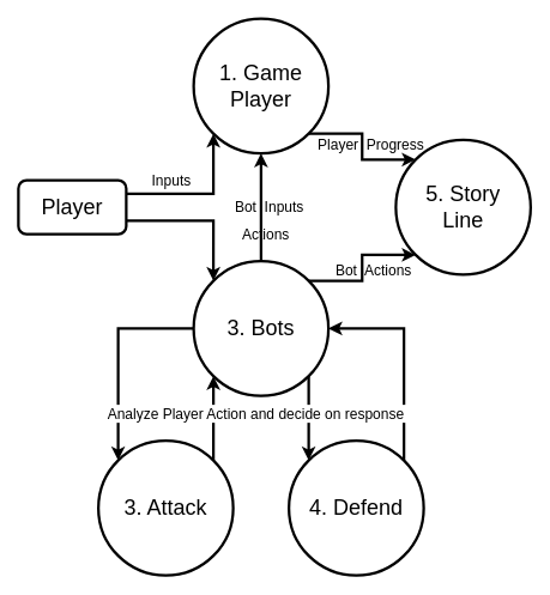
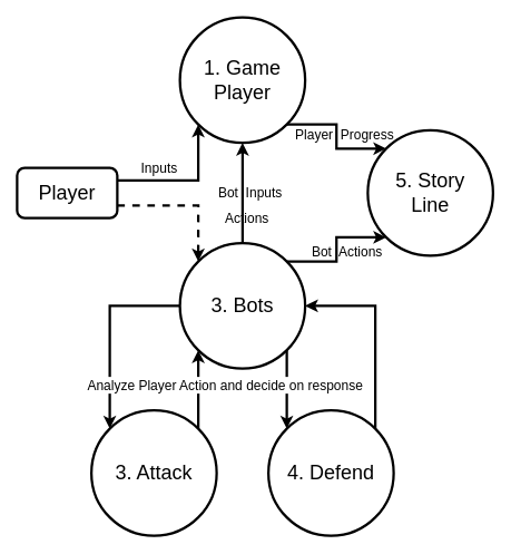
  <mxCell id="0" />
  <mxCell id="1" parent="0" />
- <mxCell id="2" style="edgeStyle=orthogonalEdgeStyle;rounded=0;orthogonalLoop=1;jettySize=auto;html=1;exitX=1;exitY=0.75;exitDx=0;exitDy=0;entryX=0;entryY=0;entryDx=0;entryDy=0;strokeWidth=3;" edge="1" parent="1" source="4" target="11"><mxGeometry relative="1" as="geometry" /></mxCell>
+ <mxCell id="2" style="edgeStyle=orthogonalEdgeStyle;rounded=0;orthogonalLoop=1;jettySize=auto;html=1;exitX=1;exitY=0.75;exitDx=0;exitDy=0;entryX=0;entryY=0;entryDx=0;entryDy=0;strokeWidth=3;dashed=1;" edge="1" parent="1" source="4" target="11"><mxGeometry relative="1" as="geometry" /></mxCell>
  <mxCell id="3" style="edgeStyle=orthogonalEdgeStyle;rounded=0;orthogonalLoop=1;jettySize=auto;html=1;exitX=1;exitY=0.25;exitDx=0;exitDy=0;entryX=0;entryY=1;entryDx=0;entryDy=0;strokeWidth=3;" edge="1" parent="1" source="4" target="6"><mxGeometry relative="1" as="geometry" /></mxCell>
  <mxCell id="4" value="Player" style="rounded=1;whiteSpace=wrap;html=1;fontSize=24;strokeWidth=3;" vertex="1" parent="1"><mxGeometry x="20" y="200" width="120" height="60" as="geometry" /></mxCell>
  <mxCell id="5" style="edgeStyle=orthogonalEdgeStyle;rounded=0;orthogonalLoop=1;jettySize=auto;html=1;exitX=1;exitY=1;exitDx=0;exitDy=0;entryX=0;entryY=0;entryDx=0;entryDy=0;strokeWidth=3;" edge="1" parent="1" source="6" target="12"><mxGeometry relative="1" as="geometry" /></mxCell>
  <mxCell id="6" value="1. Game Player" style="ellipse;whiteSpace=wrap;html=1;aspect=fixed;fontSize=24;strokeWidth=3;" vertex="1" parent="1"><mxGeometry x="215" y="20" width="150" height="150" as="geometry" /></mxCell>
  <mxCell id="7" style="edgeStyle=orthogonalEdgeStyle;rounded=0;orthogonalLoop=1;jettySize=auto;html=1;exitX=0;exitY=0.5;exitDx=0;exitDy=0;entryX=0;entryY=0;entryDx=0;entryDy=0;strokeWidth=3;" edge="1" parent="1" source="11" target="14"><mxGeometry relative="1" as="geometry" /></mxCell>
  <mxCell id="8" style="edgeStyle=orthogonalEdgeStyle;rounded=0;orthogonalLoop=1;jettySize=auto;html=1;exitX=1;exitY=1;exitDx=0;exitDy=0;entryX=0;entryY=0;entryDx=0;entryDy=0;strokeWidth=3;" edge="1" parent="1" source="11" target="16"><mxGeometry relative="1" as="geometry" /></mxCell>
  <mxCell id="9" style="edgeStyle=orthogonalEdgeStyle;rounded=0;orthogonalLoop=1;jettySize=auto;html=1;exitX=1;exitY=0;exitDx=0;exitDy=0;entryX=0;entryY=1;entryDx=0;entryDy=0;strokeWidth=3;" edge="1" parent="1" source="11" target="12"><mxGeometry relative="1" as="geometry" /></mxCell>
  <mxCell id="10" style="edgeStyle=orthogonalEdgeStyle;rounded=0;orthogonalLoop=1;jettySize=auto;html=1;exitX=0.5;exitY=0;exitDx=0;exitDy=0;entryX=0.5;entryY=1;entryDx=0;entryDy=0;fontSize=16;strokeWidth=3;" edge="1" parent="1" source="11" target="6"><mxGeometry relative="1" as="geometry" /></mxCell>
  <mxCell id="11" value="3. Bots" style="ellipse;whiteSpace=wrap;html=1;aspect=fixed;fontSize=24;strokeWidth=3;" vertex="1" parent="1"><mxGeometry x="215" y="290" width="150" height="150" as="geometry" /></mxCell>
  <mxCell id="12" value="&lt;div&gt;5. Story&lt;/div&gt;&lt;div&gt;Line&lt;br&gt;&lt;/div&gt;" style="ellipse;whiteSpace=wrap;html=1;aspect=fixed;fontSize=24;strokeWidth=3;" vertex="1" parent="1"><mxGeometry x="440" y="155" width="150" height="150" as="geometry" /></mxCell>
  <mxCell id="13" style="edgeStyle=orthogonalEdgeStyle;rounded=0;orthogonalLoop=1;jettySize=auto;html=1;exitX=1;exitY=0;exitDx=0;exitDy=0;entryX=0;entryY=1;entryDx=0;entryDy=0;strokeWidth=3;" edge="1" parent="1" source="14" target="11"><mxGeometry relative="1" as="geometry" /></mxCell>
  <mxCell id="14" value="3. Attack" style="ellipse;whiteSpace=wrap;html=1;aspect=fixed;fontSize=24;strokeWidth=3;" vertex="1" parent="1"><mxGeometry x="109" y="490" width="150" height="150" as="geometry" /></mxCell>
  <mxCell id="15" style="edgeStyle=orthogonalEdgeStyle;rounded=0;orthogonalLoop=1;jettySize=auto;html=1;exitX=1;exitY=0;exitDx=0;exitDy=0;entryX=1;entryY=0.5;entryDx=0;entryDy=0;strokeWidth=3;" edge="1" parent="1" source="16" target="11"><mxGeometry relative="1" as="geometry" /></mxCell>
  <mxCell id="16" value="4. Defend" style="ellipse;whiteSpace=wrap;html=1;aspect=fixed;fontSize=24;strokeWidth=3;" vertex="1" parent="1"><mxGeometry x="321" y="490" width="150" height="150" as="geometry" /></mxCell>
  <mxCell id="17" value="Inputs" style="text;html=1;align=center;verticalAlign=middle;resizable=0;points=[];autosize=1;strokeColor=none;fillColor=none;fontSize=16;" vertex="1" parent="1"><mxGeometry x="160" y="190" width="60" height="20" as="geometry" /></mxCell>
  <mxCell id="18" value="Actions" style="text;html=1;align=center;verticalAlign=middle;resizable=0;points=[];autosize=1;strokeColor=none;fillColor=none;fontSize=16;" vertex="1" parent="1"><mxGeometry x="260" y="250" width="70" height="20" as="geometry" /></mxCell>
  <mxCell id="19" value="Bot&amp;nbsp; Inputs" style="text;html=1;align=center;verticalAlign=middle;resizable=0;points=[];autosize=1;strokeColor=none;fillColor=none;fontSize=16;" vertex="1" parent="1"><mxGeometry x="254" y="220" width="90" height="20" as="geometry" /></mxCell>
  <mxCell id="20" value="Player&amp;nbsp; Progress" style="text;html=1;align=center;verticalAlign=middle;resizable=0;points=[];autosize=1;strokeColor=none;fillColor=none;fontSize=16;" vertex="1" parent="1"><mxGeometry x="347" y="150" width="130" height="20" as="geometry" /></mxCell>
  <mxCell id="21" value="Bot&amp;nbsp; Actions" style="text;html=1;align=center;verticalAlign=middle;resizable=0;points=[];autosize=1;strokeColor=none;fillColor=none;fontSize=16;" vertex="1" parent="1"><mxGeometry x="365" y="290" width="100" height="20" as="geometry" /></mxCell>
- <mxCell id="22" value="Analyze Player Action and decide on response" style="text;html=1;align=center;verticalAlign=middle;resizable=0;points=[];autosize=1;strokeColor=none;fillColor=default;fontSize=16;" vertex="1" parent="1"><mxGeometry x="109" y="450" width="350" height="20" as="geometry" /></mxCell>
+ <mxCell id="22" value="Analyze Player Action and decide on response" style="text;html=1;align=center;verticalAlign=middle;resizable=0;points=[];autosize=1;strokeColor=none;fillColor=default;fontSize=16;" vertex="1" parent="1"><mxGeometry x="94" y="450" width="350" height="20" as="geometry" /></mxCell>
